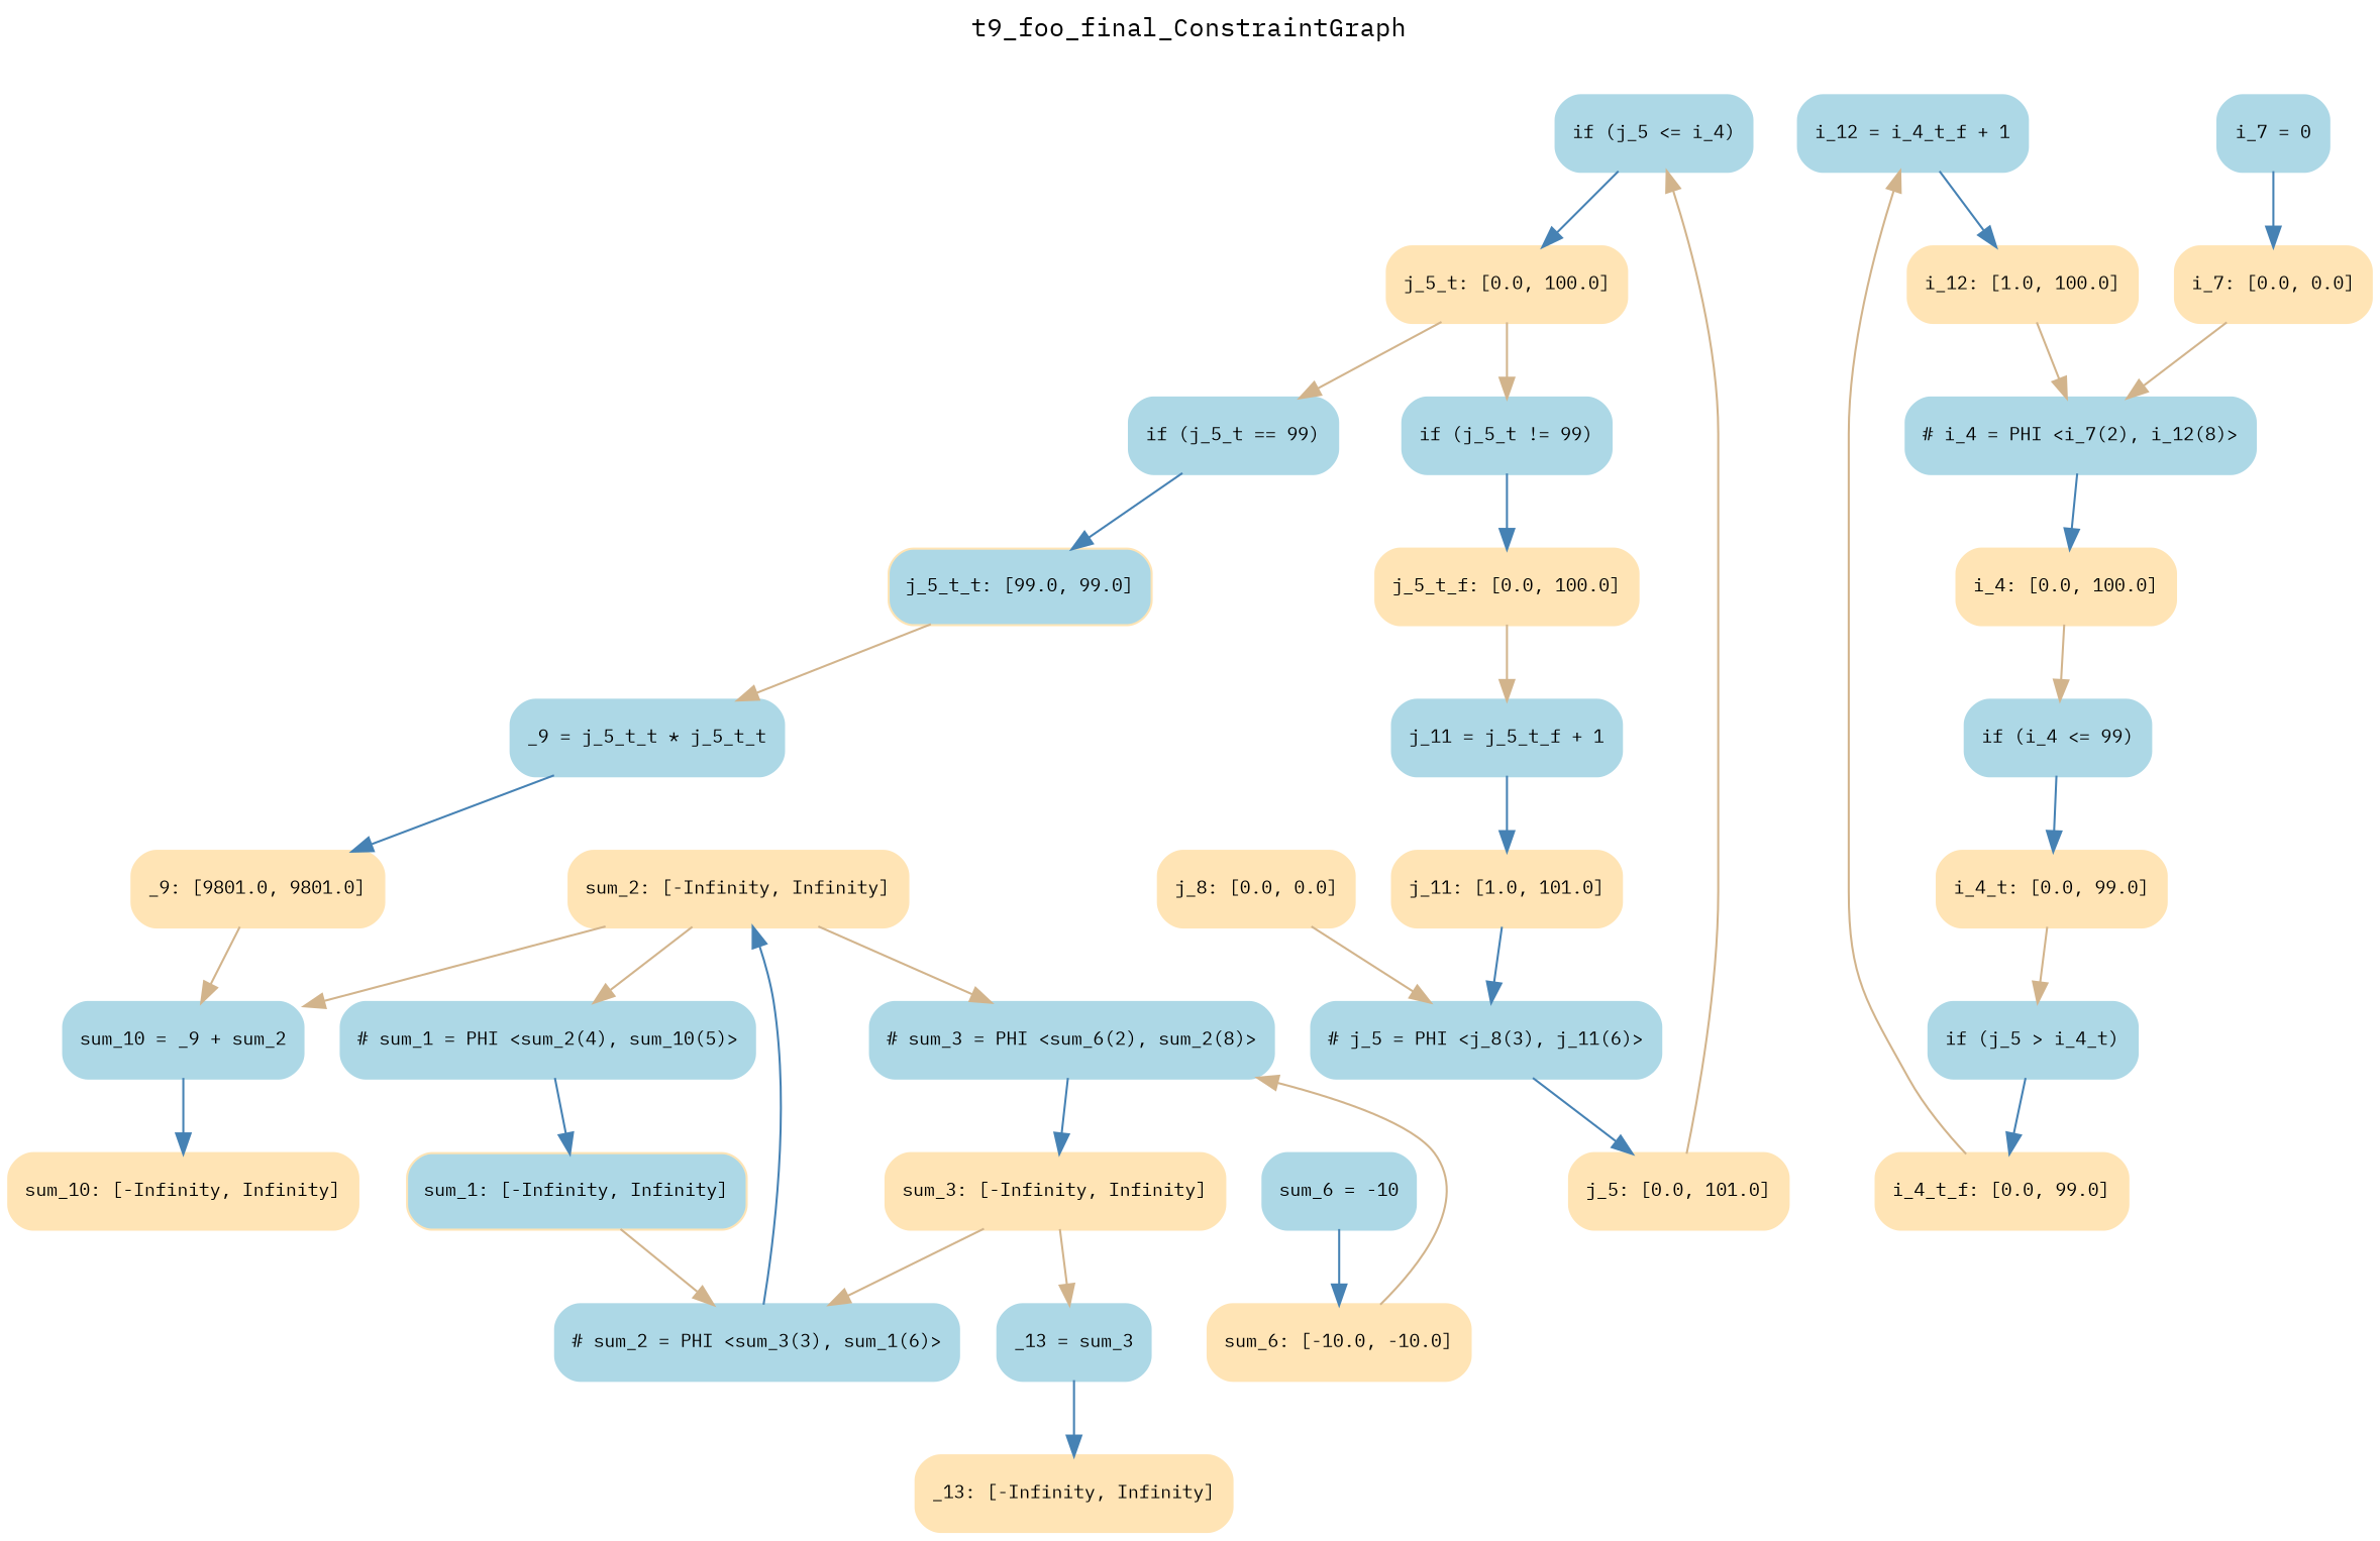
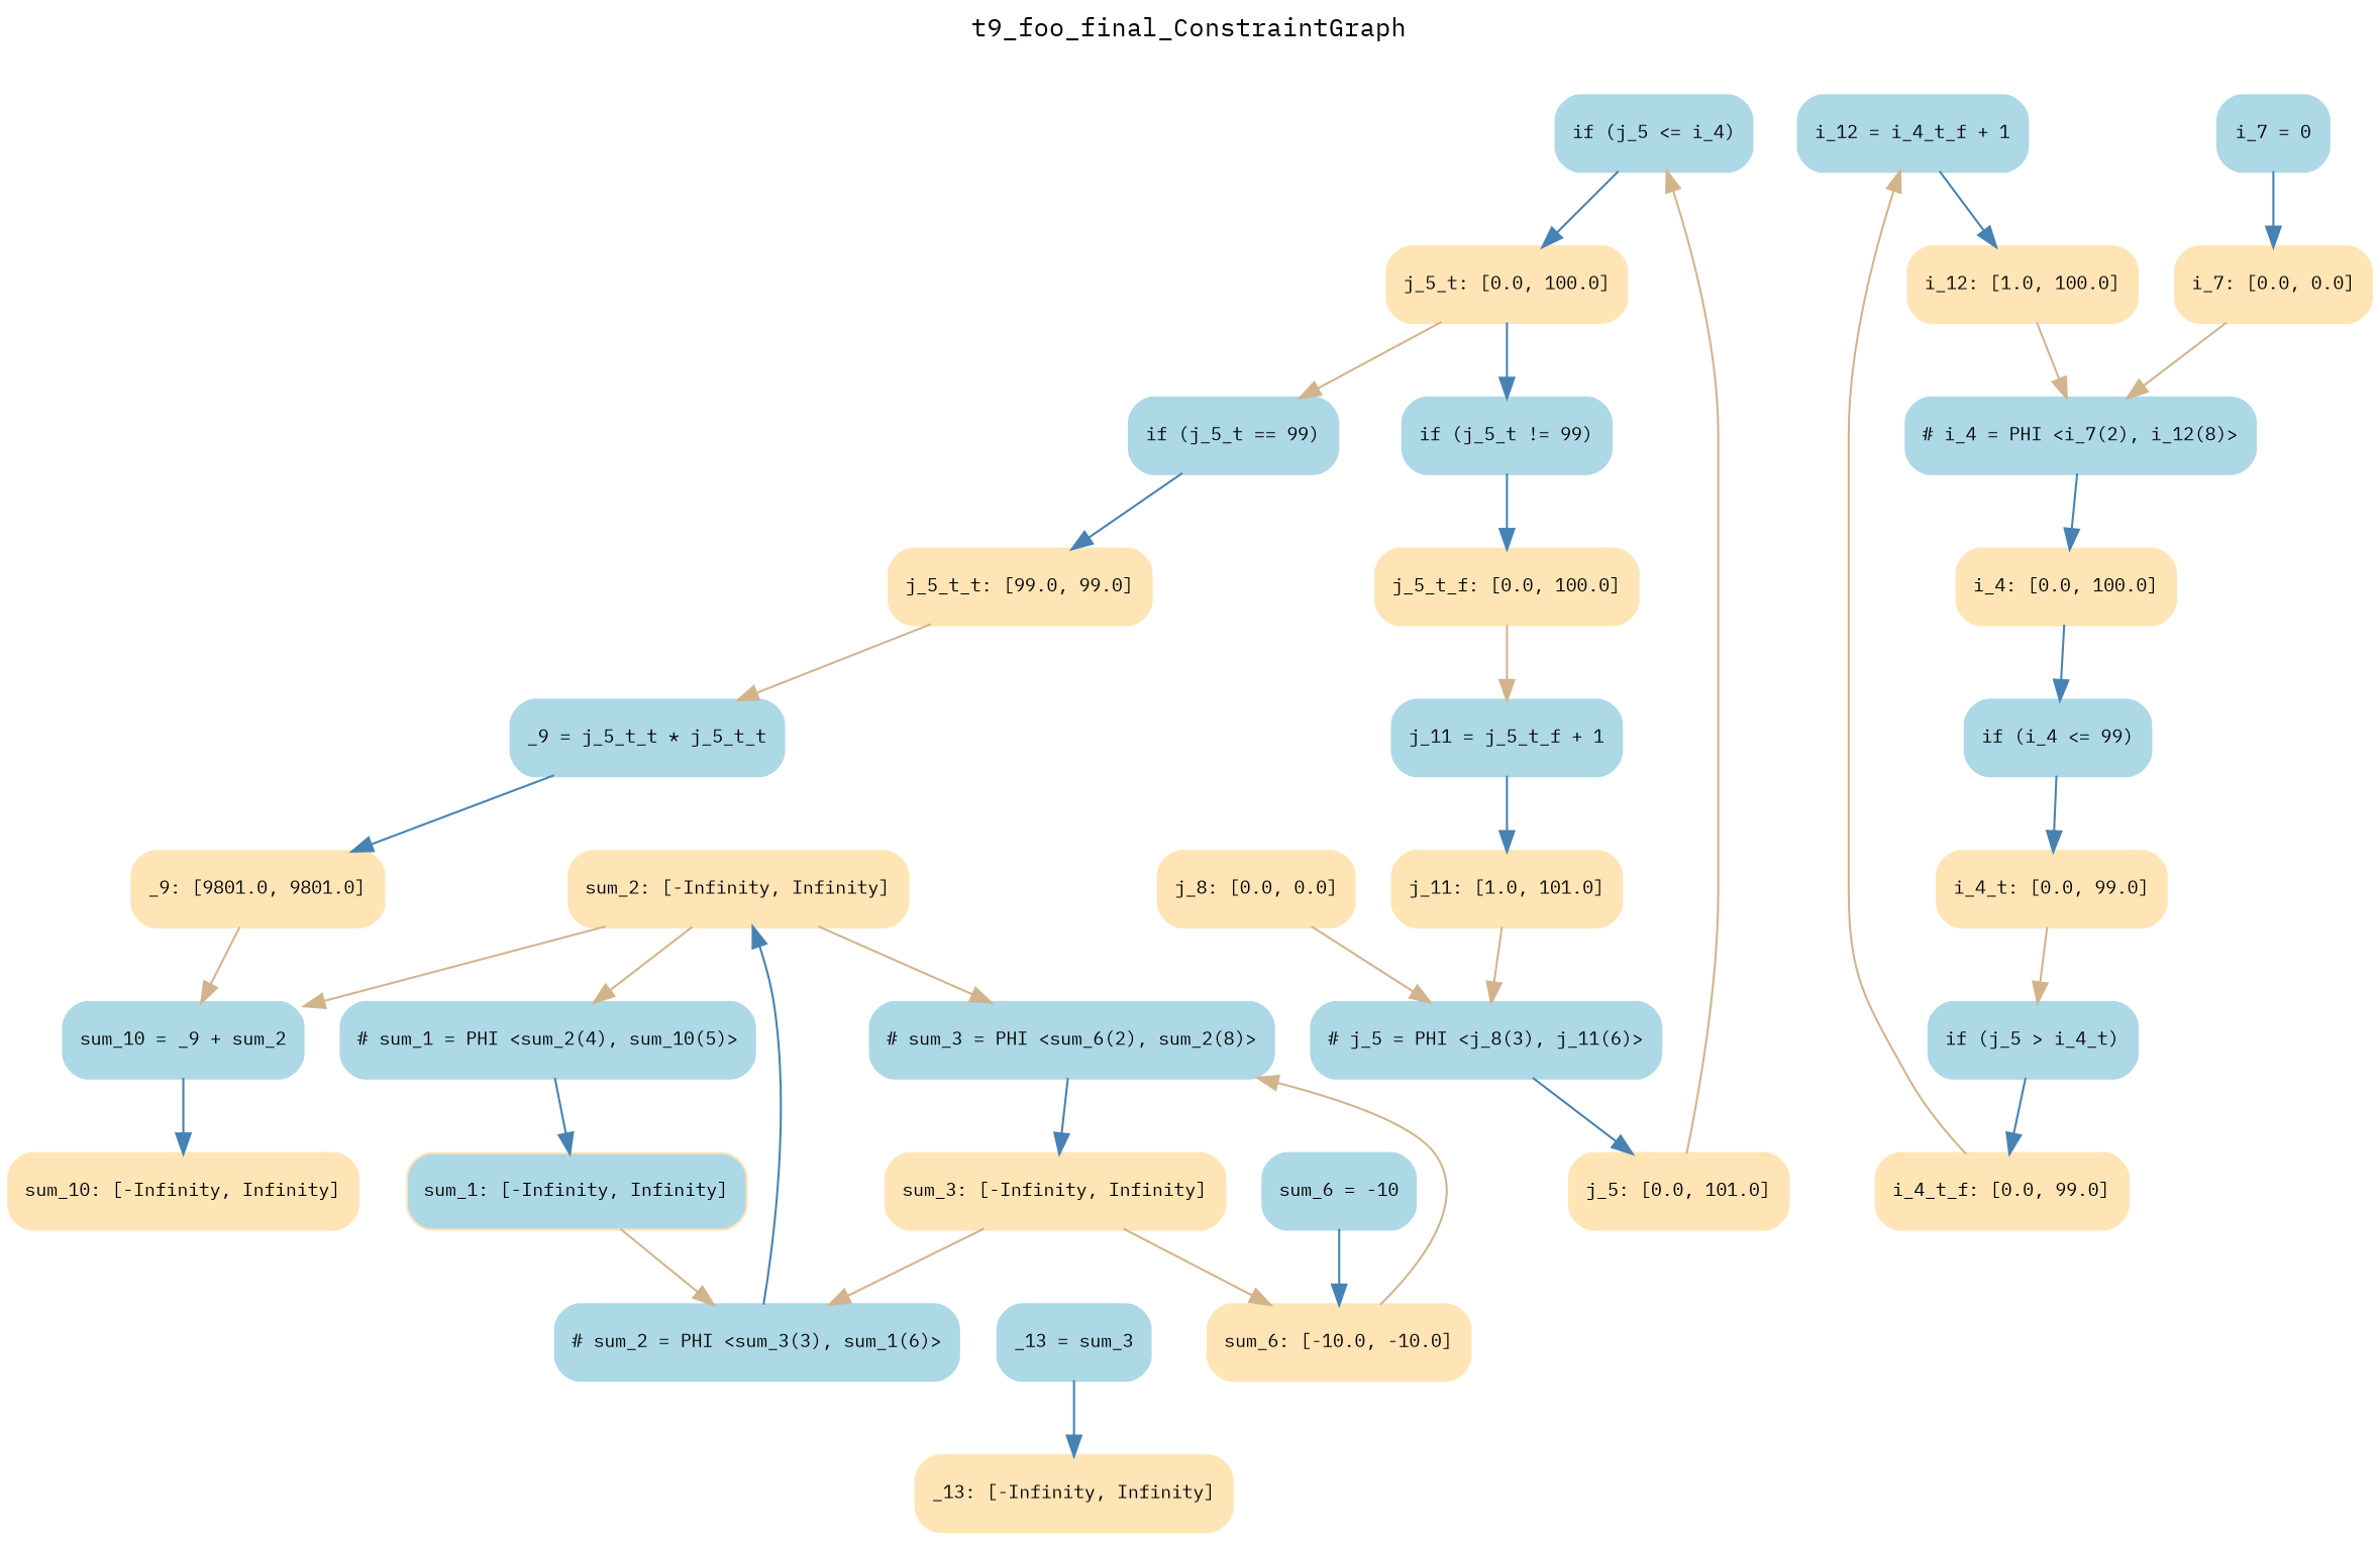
  digraph {
    fontname="IBM Plex Mono"
    fontsize=12
    label=t9_foo_final_ConstraintGraph
    labelloc=top
    node [color=moccasin fillcolor=lightblue fontname="IBM Plex Mono" fontsize=9 shape=Mrecord style=filled]
    edge [color=tan fontname="IBM Plex Mono" fontsize=10]
    n1 [color=lightblue label="{ if (j_5 \<= i_4) }"]
    n2 [fillcolor=moccasin label="{ j_5_t: \[0.0, 100.0\] }"]
    n3 [color=lightblue label="{ if (j_5_t == 99) }"]
    n4 [color=lightblue label="{ if (j_5_t != 99) }"]
-   n5 [label="{ j_5_t_t: \[99.0, 99.0\] }"]
+   n5 [fillcolor=moccasin label="{ j_5_t_t: \[99.0, 99.0\] }"]
    n6 [fillcolor=moccasin label="{ j_5_t_f: \[0.0, 100.0\] }"]
    n7 [color=lightblue label="{ # sum_1 = PHI \<sum_2(4), sum_10(5)\> }"]
    n8 [label="{ sum_1: \[-Infinity, Infinity\] }"]
    n9 [color=lightblue label="{ # sum_2 = PHI \<sum_3(3), sum_1(6)\> }"]
    n10 [fillcolor=moccasin label="{ sum_2: \[-Infinity, Infinity\] }"]
    n11 [color=lightblue label="{ # sum_3 = PHI \<sum_6(2), sum_2(8)\> }"]
    n12 [color=lightblue label="{ sum_10 = _9 + sum_2 }"]
    n13 [fillcolor=moccasin label="{ sum_3: \[-Infinity, Infinity\] }"]
    n14 [fillcolor=moccasin label="{ sum_10: \[-Infinity, Infinity\] }"]
    n15 [color=lightblue label="{ # j_5 = PHI \<j_8(3), j_11(6)\> }"]
    n16 [fillcolor=moccasin label="{ j_5: \[0.0, 101.0\] }"]
    n17 [color=lightblue label="{ i_12 = i_4_t_f + 1 }"]
    n18 [fillcolor=moccasin label="{ i_12: \[1.0, 100.0\] }"]
    n19 [color=lightblue label="{ # i_4 = PHI \<i_7(2), i_12(8)\> }"]
    n20 [fillcolor=moccasin label="{ i_4: \[0.0, 100.0\] }"]
    n21 [color=lightblue label="{ i_7 = 0 }"]
    n22 [fillcolor=moccasin label="{ i_7: \[0.0, 0.0\] }"]
    n23 [color=lightblue label="{ _13 = sum_3 }"]
    n24 [fillcolor=moccasin label="{ _13: \[-Infinity, Infinity\] }"]
    n25 [fillcolor=moccasin label="{ j_8: \[0.0, 0.0\] }"]
    n26 [color=lightblue label="{ _9 = j_5_t_t * j_5_t_t }"]
    n27 [fillcolor=moccasin label="{ _9: \[9801.0, 9801.0\] }"]
    n28 [color=lightblue label="{ j_11 = j_5_t_f + 1 }"]
    n29 [fillcolor=moccasin label="{ j_11: \[1.0, 101.0\] }"]
    n30 [color=lightblue label="{ if (j_5 \> i_4_t) }"]
    n31 [fillcolor=moccasin label="{ i_4_t_f: \[0.0, 99.0\] }"]
    n32 [color=lightblue label="{ sum_6 = -10 }"]
    n33 [fillcolor=moccasin label="{ sum_6: \[-10.0, -10.0\] }"]
    n34 [color=lightblue label="{ if (i_4 \<= 99) }"]
    n35 [fillcolor=moccasin label="{ i_4_t: \[0.0, 99.0\] }"]
    n1 -> n2 [color=steelblue]
    n2 -> n3
-   n2 -> n4
+   n2 -> n4 [color=steelblue]
    n3 -> n5 [color=steelblue]
    n4 -> n6 [color=steelblue]
    n5 -> n26
    n6 -> n28
    n7 -> n8 [color=steelblue]
    n8 -> n9
    n9 -> n10 [color=steelblue]
    n10 -> n7
    n10 -> n11
    n10 -> n12
    n11 -> n13 [color=steelblue]
    n12 -> n14 [color=steelblue]
    n13 -> n9
-   n13 -> n23
+   n13 -> n33
    n15 -> n16 [color=steelblue]
    n16 -> n1
    n17 -> n18 [color=steelblue]
    n18 -> n19
    n19 -> n20 [color=steelblue]
-   n20 -> n34
+   n20 -> n34 [color=steelblue]
    n21 -> n22 [color=steelblue]
    n22 -> n19
    n23 -> n24 [color=steelblue]
    n25 -> n15
    n26 -> n27 [color=steelblue]
    n27 -> n12
    n28 -> n29 [color=steelblue]
-   n29 -> n15 [color=steelblue]
+   n29 -> n15
    n30 -> n31 [color=steelblue]
    n31 -> n17
    n32 -> n33 [color=steelblue]
    n33 -> n11
    n34 -> n35 [color=steelblue]
    n35 -> n30
  }
